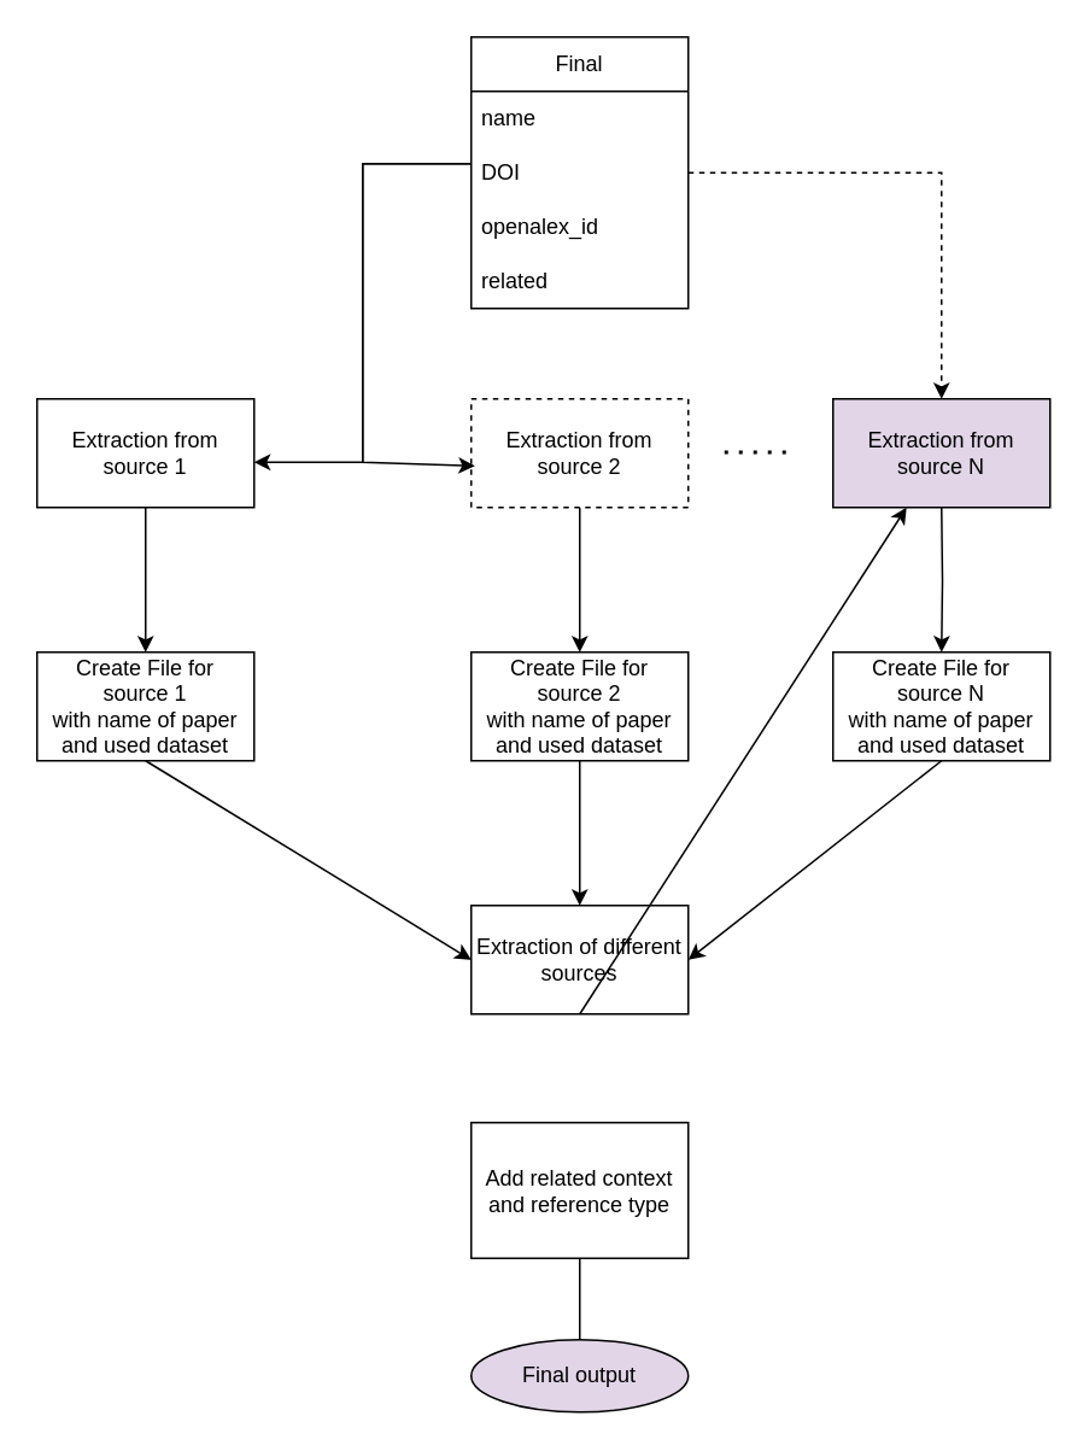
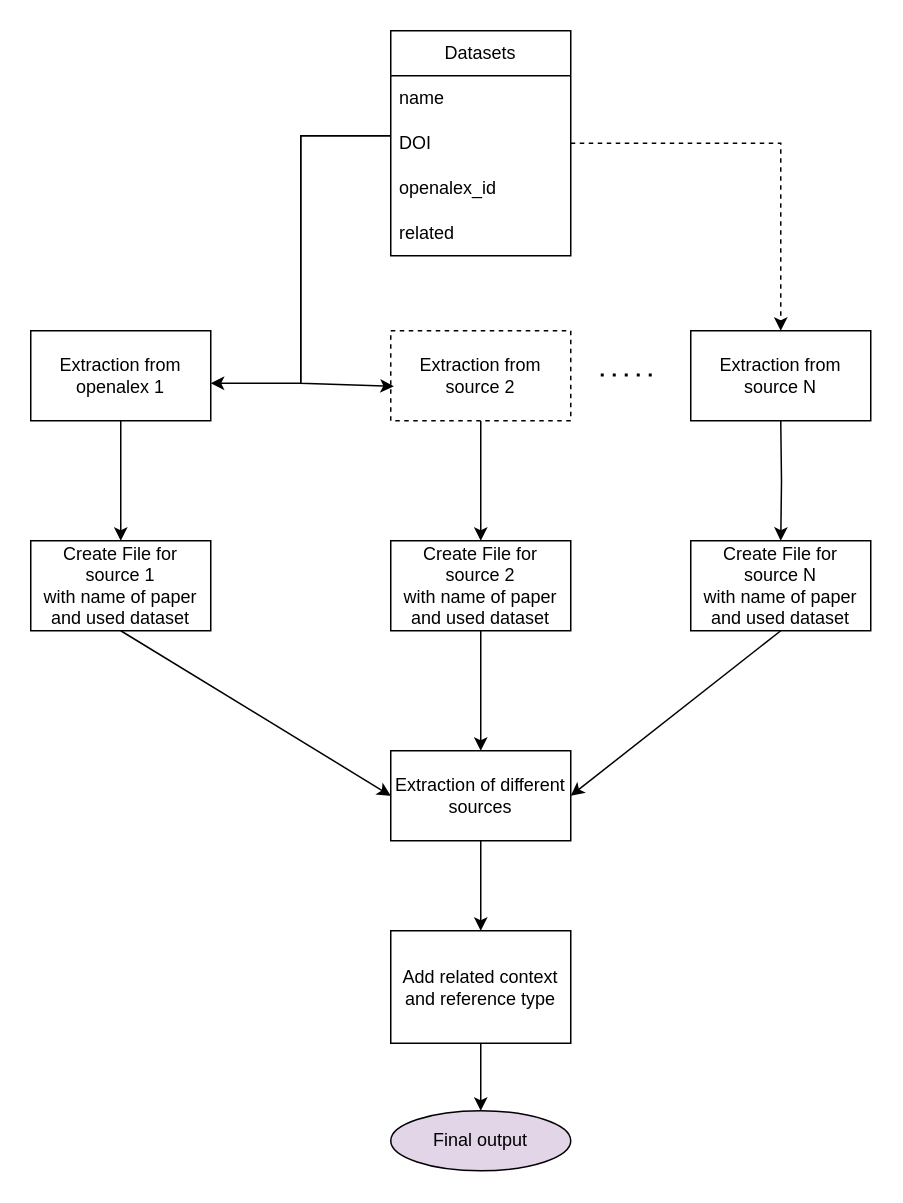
  <mxCell id="0" />
  <mxCell id="1" parent="0" />
- <mxCell id="2" value="Final" style="swimlane;fontStyle=0;childLayout=stackLayout;horizontal=1;startSize=30;horizontalStack=0;resizeParent=1;resizeParentMax=0;resizeLast=0;collapsible=1;marginBottom=0;whiteSpace=wrap;html=1;verticalAlign=middle;" vertex="1" parent="1"><mxGeometry x="260" width="120" height="150" as="geometry" y="20" /></mxCell>
+ <mxCell id="2" value="Datasets" style="swimlane;fontStyle=0;childLayout=stackLayout;horizontal=1;startSize=30;horizontalStack=0;resizeParent=1;resizeParentMax=0;resizeLast=0;collapsible=1;marginBottom=0;whiteSpace=wrap;html=1;verticalAlign=middle;" vertex="1" parent="1"><mxGeometry x="260" width="120" height="150" as="geometry" y="20" /></mxCell>
  <mxCell id="3" value="name" style="text;strokeColor=none;fillColor=none;align=left;verticalAlign=middle;spacingLeft=4;spacingRight=4;overflow=hidden;points=[[0,0.5],[1,0.5]];portConstraint=eastwest;rotatable=0;whiteSpace=wrap;html=1;" vertex="1" parent="2"><mxGeometry y="30" width="120" height="30" as="geometry" /></mxCell>
  <mxCell id="4" value="DOI" style="text;strokeColor=none;fillColor=none;align=left;verticalAlign=middle;spacingLeft=4;spacingRight=4;overflow=hidden;points=[[0,0.5],[1,0.5]];portConstraint=eastwest;rotatable=0;whiteSpace=wrap;html=1;" vertex="1" parent="2"><mxGeometry y="60" width="120" height="30" as="geometry" /></mxCell>
  <mxCell id="5" value="openalex_id" style="text;strokeColor=none;fillColor=none;align=left;verticalAlign=middle;spacingLeft=4;spacingRight=4;overflow=hidden;points=[[0,0.5],[1,0.5]];portConstraint=eastwest;rotatable=0;whiteSpace=wrap;html=1;" vertex="1" parent="2"><mxGeometry y="90" width="120" height="30" as="geometry" /></mxCell>
  <mxCell id="6" value="related" style="text;strokeColor=none;fillColor=none;align=left;verticalAlign=middle;spacingLeft=4;spacingRight=4;overflow=hidden;points=[[0,0.5],[1,0.5]];portConstraint=eastwest;rotatable=0;whiteSpace=wrap;html=1;" vertex="1" parent="2"><mxGeometry y="120" width="120" height="30" as="geometry" /></mxCell>
  <mxCell id="7" value="" style="edgeStyle=orthogonalEdgeStyle;rounded=0;orthogonalLoop=1;jettySize=auto;html=1;" edge="1" parent="1" source="8" target="16"><mxGeometry relative="1" as="geometry" /></mxCell>
- <mxCell id="8" value="Extraction from source 1" style="rounded=0;whiteSpace=wrap;html=1;" vertex="1" parent="1"><mxGeometry x="20" y="220" width="120" height="60" as="geometry" /></mxCell>
+ <mxCell id="8" value="Extraction from openalex 1" style="rounded=0;whiteSpace=wrap;html=1;" vertex="1" parent="1"><mxGeometry x="20" y="220" width="120" height="60" as="geometry" /></mxCell>
  <mxCell id="9" value="" style="edgeStyle=orthogonalEdgeStyle;rounded=0;orthogonalLoop=1;jettySize=auto;html=1;" edge="1" parent="1" source="10" target="18"><mxGeometry relative="1" as="geometry" /></mxCell>
  <mxCell id="10" value="Extraction from source 2" style="rounded=0;whiteSpace=wrap;html=1;dashed=1;" vertex="1" parent="1"><mxGeometry x="260" y="220" width="120" height="60" as="geometry" /></mxCell>
- <mxCell id="11" value="Extraction from source N" style="rounded=0;whiteSpace=wrap;html=1;fillColor=#e1d5e7;" vertex="1" parent="1"><mxGeometry x="460" y="220" width="120" height="60" as="geometry" /></mxCell>
+ <mxCell id="11" value="Extraction from source N" style="rounded=0;whiteSpace=wrap;html=1;" vertex="1" parent="1"><mxGeometry x="460" y="220" width="120" height="60" as="geometry" /></mxCell>
  <mxCell id="12" value="" style="endArrow=none;dashed=1;html=1;dashPattern=1 3;strokeWidth=2;rounded=0;" edge="1" parent="1"><mxGeometry width="50" height="50" relative="1" as="geometry"><mxPoint x="400" y="249.5" as="sourcePoint" /><mxPoint x="440" y="249.5" as="targetPoint" /></mxGeometry></mxCell>
  <mxCell id="13" value="" style="endArrow=classic;html=1;rounded=0;exitX=0;exitY=0.5;exitDx=0;exitDy=0;" edge="1" parent="1"><mxGeometry width="50" height="50" relative="1" as="geometry"><mxPoint x="260" y="90" as="sourcePoint" /><mxPoint x="140" y="255" as="targetPoint" /><Array as="points"><mxPoint x="200" y="90" /><mxPoint x="200" y="255" /></Array></mxGeometry></mxCell>
  <mxCell id="14" value="" style="endArrow=classic;html=1;rounded=0;exitX=0;exitY=0.5;exitDx=0;exitDy=0;entryX=0.017;entryY=0.617;entryDx=0;entryDy=0;entryPerimeter=0;" edge="1" parent="1" target="10"><mxGeometry width="50" height="50" relative="1" as="geometry"><mxPoint x="260" y="90" as="sourcePoint" /><mxPoint x="230" y="260" as="targetPoint" /><Array as="points"><mxPoint x="200" y="90" /><mxPoint x="200" y="255" /></Array></mxGeometry></mxCell>
  <mxCell id="15" value="" style="endArrow=classic;html=1;rounded=0;exitX=1;exitY=0.5;exitDx=0;exitDy=0;entryX=0.5;entryY=0;entryDx=0;entryDy=0;dashed=1;" edge="1" parent="1" source="4" target="11"><mxGeometry width="50" height="50" relative="1" as="geometry"><mxPoint x="290" y="440" as="sourcePoint" /><mxPoint x="340" y="390" as="targetPoint" /><Array as="points"><mxPoint x="520" y="95" /></Array></mxGeometry></mxCell>
  <mxCell id="16" value="&lt;div&gt;Create File for &lt;br&gt;&lt;/div&gt;&lt;div&gt;source 1&lt;/div&gt;&lt;div&gt;with name of paper and used dataset&lt;/div&gt;" style="whiteSpace=wrap;html=1;rounded=0;" vertex="1" parent="1"><mxGeometry x="20" y="360" width="120" height="60" as="geometry" /></mxCell>
  <mxCell id="17" value="" style="edgeStyle=orthogonalEdgeStyle;rounded=0;orthogonalLoop=1;jettySize=auto;html=1;" edge="1" parent="1" source="18" target="22"><mxGeometry relative="1" as="geometry" /></mxCell>
  <mxCell id="18" value="&lt;div&gt;Create File for &lt;br&gt;&lt;/div&gt;&lt;div&gt;source 2&lt;br&gt;&lt;/div&gt;&lt;div&gt;with name of paper and used dataset&lt;/div&gt;" style="whiteSpace=wrap;html=1;rounded=0;" vertex="1" parent="1"><mxGeometry x="260" y="360" width="120" height="60" as="geometry" /></mxCell>
  <mxCell id="19" value="" style="edgeStyle=orthogonalEdgeStyle;rounded=0;orthogonalLoop=1;jettySize=auto;html=1;" edge="1" parent="1" target="20"><mxGeometry relative="1" as="geometry"><mxPoint x="520" y="280" as="sourcePoint" /></mxGeometry></mxCell>
  <mxCell id="20" value="&lt;div&gt;Create File for &lt;br&gt;&lt;/div&gt;&lt;div&gt;source N&lt;br&gt;&lt;/div&gt;&lt;div&gt;with name of paper and used dataset&lt;/div&gt;" style="whiteSpace=wrap;html=1;rounded=0;" vertex="1" parent="1"><mxGeometry x="460" y="360" width="120" height="60" as="geometry" /></mxCell>
  <mxCell id="21" value="" style="endArrow=classic;html=1;rounded=0;entryX=0;entryY=0.5;entryDx=0;entryDy=0;exitX=0.5;exitY=1;exitDx=0;exitDy=0;" edge="1" parent="1" source="16" target="22"><mxGeometry width="50" height="50" relative="1" as="geometry"><mxPoint x="290" y="440" as="sourcePoint" /><mxPoint x="340" y="390" as="targetPoint" /></mxGeometry></mxCell>
  <mxCell id="22" value="Extraction of different sources" style="rounded=0;whiteSpace=wrap;html=1;" vertex="1" parent="1"><mxGeometry x="260" y="500" width="120" height="60" as="geometry" /></mxCell>
  <mxCell id="23" value="" style="endArrow=classic;html=1;rounded=0;entryX=1;entryY=0.5;entryDx=0;entryDy=0;exitX=0.5;exitY=1;exitDx=0;exitDy=0;" edge="1" parent="1" source="20" target="22"><mxGeometry width="50" height="50" relative="1" as="geometry"><mxPoint x="290" y="440" as="sourcePoint" /><mxPoint x="340" y="390" as="targetPoint" /></mxGeometry></mxCell>
- <mxCell id="24" value="" style="endArrow=classic;html=1;rounded=0;exitX=0.5;exitY=1;exitDx=0;exitDy=0;" edge="1" parent="1" source="22" target="11"><mxGeometry width="50" height="50" relative="1" as="geometry"><mxPoint x="290" y="650" as="sourcePoint" /><mxPoint x="320" y="620" as="targetPoint" /></mxGeometry></mxCell>
+ <mxCell id="24" value="" style="endArrow=classic;html=1;rounded=0;exitX=0.5;exitY=1;exitDx=0;exitDy=0;" edge="1" parent="1" source="22" target="25"><mxGeometry width="50" height="50" relative="1" as="geometry"><mxPoint x="290" y="650" as="sourcePoint" /><mxPoint x="320" y="620" as="targetPoint" /></mxGeometry></mxCell>
  <mxCell id="25" value="Add related context and reference type" style="rounded=0;whiteSpace=wrap;html=1;" vertex="1" parent="1"><mxGeometry x="260" y="620" width="120" height="75" as="geometry" /></mxCell>
  <mxCell id="26" value="Final output" style="ellipse;whiteSpace=wrap;html=1;fillColor=#e1d5e7;" vertex="1" parent="1"><mxGeometry x="260" y="740" width="120" height="40" as="geometry" /></mxCell>
- <mxCell id="27" value="" style="endArrow=none;html=1;rounded=0;entryX=0.5;entryY=0;entryDx=0;entryDy=0;exitX=0.5;exitY=1;exitDx=0;exitDy=0;" edge="1" parent="1" source="25" target="26"><mxGeometry width="50" height="50" relative="1" as="geometry"><mxPoint x="290" y="650" as="sourcePoint" /><mxPoint x="340" y="600" as="targetPoint" /></mxGeometry></mxCell>
+ <mxCell id="27" value="" style="endArrow=classic;html=1;rounded=0;entryX=0.5;entryY=0;entryDx=0;entryDy=0;exitX=0.5;exitY=1;exitDx=0;exitDy=0;" edge="1" parent="1" source="25" target="26"><mxGeometry width="50" height="50" relative="1" as="geometry"><mxPoint x="290" y="650" as="sourcePoint" /><mxPoint x="340" y="600" as="targetPoint" /></mxGeometry></mxCell>
